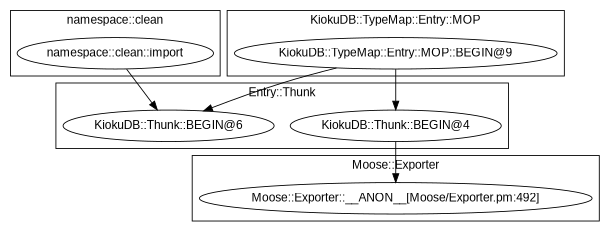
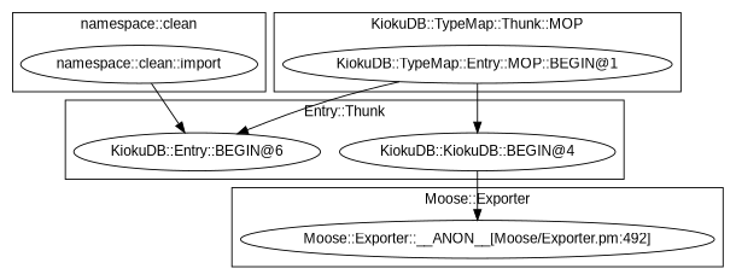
  digraph {
    fontname="Liberation Sans"
    node [fontname="Liberation Sans"]
    edge [fontname="Liberation Sans"]
-   "KiokuDB::Thunk::BEGIN@4"
-   "KiokuDB::Thunk::BEGIN@6"
+   "KiokuDB::Thunk::BEGIN@4" [label="KiokuDB::KiokuDB::BEGIN@4"]
+   "KiokuDB::Thunk::BEGIN@6" [label="KiokuDB::Entry::BEGIN@6"]
    "namespace::clean::import"
-   "KiokuDB::TypeMap::Entry::MOP::BEGIN@9"
+   "KiokuDB::TypeMap::Entry::MOP::BEGIN@9" [label="KiokuDB::TypeMap::Entry::MOP::BEGIN@1"]
    "Moose::Exporter::__ANON__[Moose/Exporter.pm:492]"
    subgraph cluster_1 {
      label="Entry::Thunk"
      "KiokuDB::Thunk::BEGIN@4"
      "KiokuDB::Thunk::BEGIN@6"
    }
    subgraph cluster_2 {
      label="namespace::clean"
      "namespace::clean::import"
    }
    subgraph cluster_3 {
-     label="KiokuDB::TypeMap::Entry::MOP"
+     label="KiokuDB::TypeMap::Thunk::MOP"
      "KiokuDB::TypeMap::Entry::MOP::BEGIN@9"
    }
    subgraph cluster_4 {
      label="Moose::Exporter"
      "Moose::Exporter::__ANON__[Moose/Exporter.pm:492]"
    }
    "KiokuDB::Thunk::BEGIN@4" -> "Moose::Exporter::__ANON__[Moose/Exporter.pm:492]"
    "namespace::clean::import" -> "KiokuDB::Thunk::BEGIN@6"
    "KiokuDB::TypeMap::Entry::MOP::BEGIN@9" -> "KiokuDB::Thunk::BEGIN@4"
    "KiokuDB::TypeMap::Entry::MOP::BEGIN@9" -> "KiokuDB::Thunk::BEGIN@6"
  }
